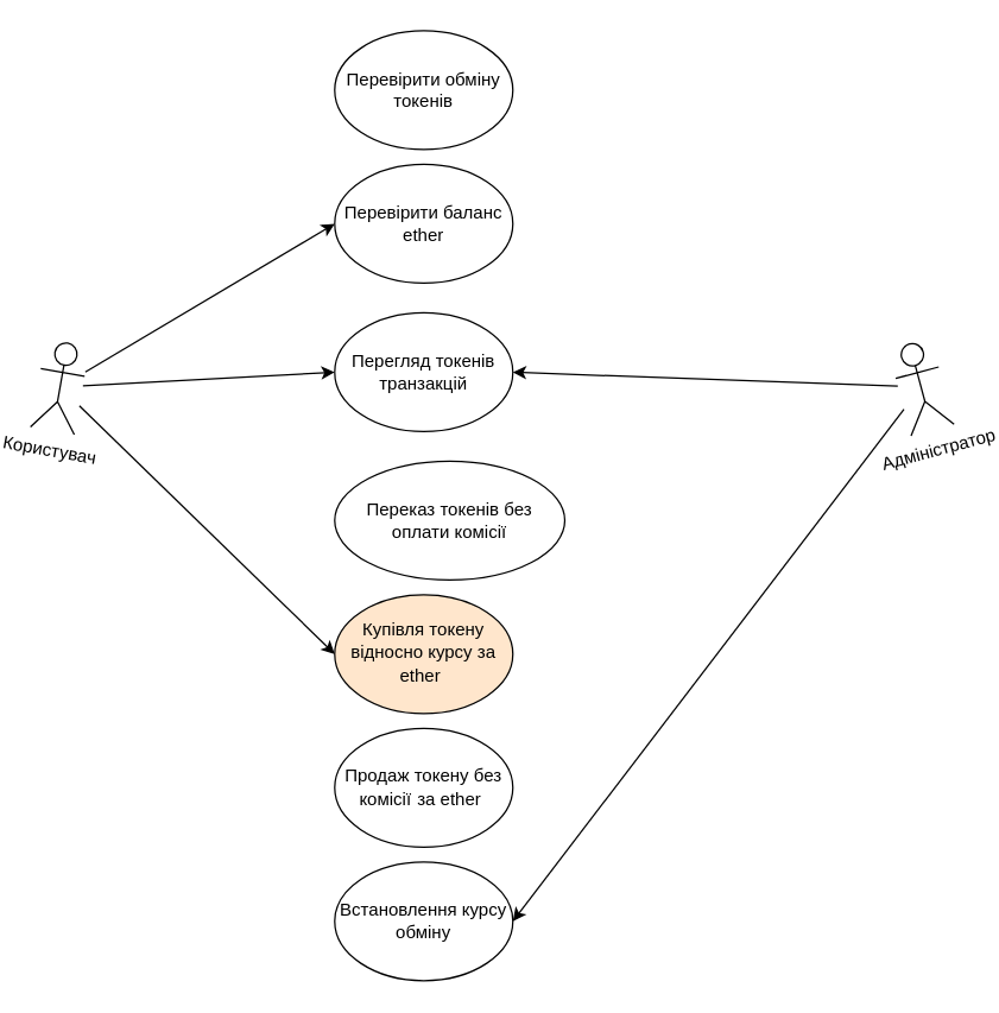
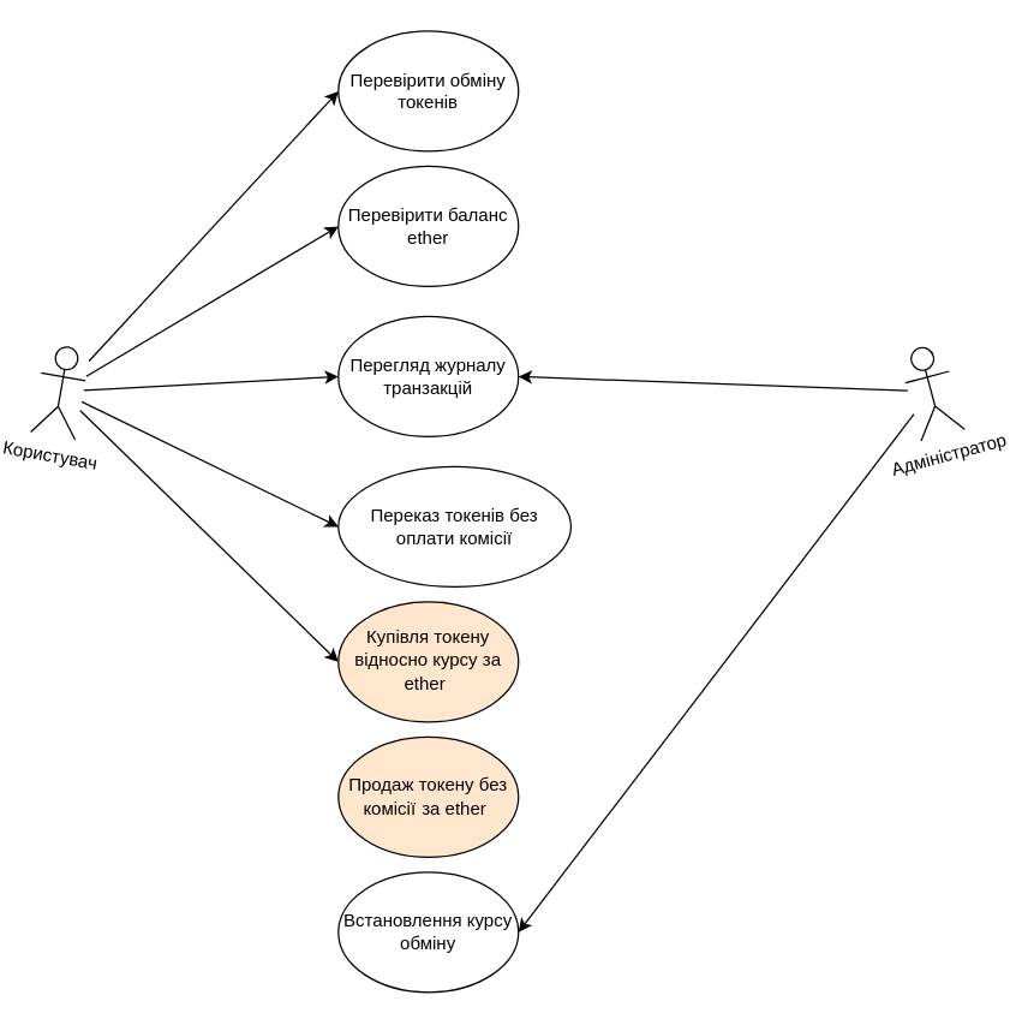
  <mxCell id="0" />
  <mxCell id="1" parent="0" />
+ <mxCell id="2" style="rounded=0;orthogonalLoop=1;jettySize=auto;html=1;entryX=0;entryY=0.5;entryDx=0;entryDy=0;" parent="1" source="7" target="8" edge="1"><mxGeometry relative="1" as="geometry" /></mxCell>
  <mxCell id="3" style="edgeStyle=none;rounded=0;orthogonalLoop=1;jettySize=auto;html=1;entryX=0;entryY=0.5;entryDx=0;entryDy=0;" parent="1" source="7" target="10" edge="1"><mxGeometry relative="1" as="geometry" /></mxCell>
  <mxCell id="4" style="rounded=0;orthogonalLoop=1;jettySize=auto;html=1;entryX=0;entryY=0.5;entryDx=0;entryDy=0;" parent="1" source="7" target="15" edge="1"><mxGeometry relative="1" as="geometry" /></mxCell>
+ <mxCell id="5" style="edgeStyle=none;rounded=0;orthogonalLoop=1;jettySize=auto;html=1;entryX=0;entryY=0.5;entryDx=0;entryDy=0;" parent="1" source="7" target="16" edge="1"><mxGeometry relative="1" as="geometry" /></mxCell>
  <mxCell id="6" style="edgeStyle=none;rounded=0;orthogonalLoop=1;jettySize=auto;html=1;entryX=0;entryY=0.5;entryDx=0;entryDy=0;" parent="1" source="7" target="17" edge="1"><mxGeometry relative="1" as="geometry" /></mxCell>
  <mxCell id="7" value="Користувач" style="shape=umlActor;verticalLabelPosition=bottom;verticalAlign=top;html=1;outlineConnect=0;rotation=10;" parent="1" vertex="1"><mxGeometry x="20" y="230" width="30" height="60" as="geometry" /></mxCell>
  <mxCell id="8" value="Перевірити обміну токенів" style="ellipse;whiteSpace=wrap;html=1;" parent="1" vertex="1"><mxGeometry x="220" y="20" width="120" height="80" as="geometry" /></mxCell>
  <mxCell id="9" value="Встановлення курсу обміну" style="ellipse;whiteSpace=wrap;html=1;" parent="1" vertex="1"><mxGeometry x="220" y="580" width="120" height="80" as="geometry" /></mxCell>
  <mxCell id="10" value="Купівля токену відносно курсу за ether&lt;span style=&quot;font-size: 11pt; font-family: Arial, sans-serif;&quot; lang=&quot;EN-US&quot;&gt;&amp;nbsp;&lt;/span&gt;" style="ellipse;whiteSpace=wrap;html=1;fillColor=#ffe6cc;" parent="1" vertex="1"><mxGeometry x="220" y="400" width="120" height="80" as="geometry" /></mxCell>
- <mxCell id="11" value="Продаж токену без комісії&lt;span style=&quot;font-size: 11pt; font-family: Arial, sans-serif;&quot; lang=&quot;EN-US&quot;&gt;&amp;nbsp;&lt;/span&gt;за ether&lt;span style=&quot;font-size: 11pt; font-family: Arial, sans-serif;&quot; lang=&quot;EN-US&quot;&gt;&amp;nbsp;&lt;/span&gt;" style="ellipse;whiteSpace=wrap;html=1;" parent="1" vertex="1"><mxGeometry x="220" y="490" width="120" height="80" as="geometry" /></mxCell>
+ <mxCell id="11" value="Продаж токену без комісії&lt;span style=&quot;font-size: 11pt; font-family: Arial, sans-serif;&quot; lang=&quot;EN-US&quot;&gt;&amp;nbsp;&lt;/span&gt;за ether&lt;span style=&quot;font-size: 11pt; font-family: Arial, sans-serif;&quot; lang=&quot;EN-US&quot;&gt;&amp;nbsp;&lt;/span&gt;" style="ellipse;whiteSpace=wrap;html=1;fillColor=#ffe6cc;" parent="1" vertex="1"><mxGeometry x="220" y="490" width="120" height="80" as="geometry" /></mxCell>
  <mxCell id="12" style="edgeStyle=none;rounded=0;orthogonalLoop=1;jettySize=auto;html=1;entryX=1;entryY=0.5;entryDx=0;entryDy=0;" parent="1" source="14" target="9" edge="1"><mxGeometry relative="1" as="geometry" /></mxCell>
  <mxCell id="13" style="edgeStyle=none;rounded=0;orthogonalLoop=1;jettySize=auto;html=1;entryX=1;entryY=0.5;entryDx=0;entryDy=0;" parent="1" source="14" target="17" edge="1"><mxGeometry relative="1" as="geometry"><mxPoint x="350" y="940.667" as="targetPoint" /></mxGeometry></mxCell>
  <mxCell id="14" value="Адміністратор" style="shape=umlActor;verticalLabelPosition=bottom;verticalAlign=top;html=1;outlineConnect=0;rotation=-15;" parent="1" vertex="1"><mxGeometry x="600" y="230" width="30" height="60" as="geometry" /></mxCell>
  <mxCell id="15" value="Перевірити баланс ether" style="ellipse;whiteSpace=wrap;html=1;" parent="1" vertex="1"><mxGeometry x="220" y="110" width="120" height="80" as="geometry" /></mxCell>
  <mxCell id="16" value="Переказ токенів без оплати комісії" style="ellipse;whiteSpace=wrap;html=1;" parent="1" vertex="1"><mxGeometry x="220" y="310" width="155" height="80" as="geometry" /></mxCell>
- <mxCell id="17" value="Перегляд токенів транзакцій" style="ellipse;whiteSpace=wrap;html=1;" parent="1" vertex="1"><mxGeometry x="220" y="210" width="120" height="80" as="geometry" /></mxCell>
+ <mxCell id="17" value="Перегляд журналу транзакцій" style="ellipse;whiteSpace=wrap;html=1;" parent="1" vertex="1"><mxGeometry x="220" y="210" width="120" height="80" as="geometry" /></mxCell>
